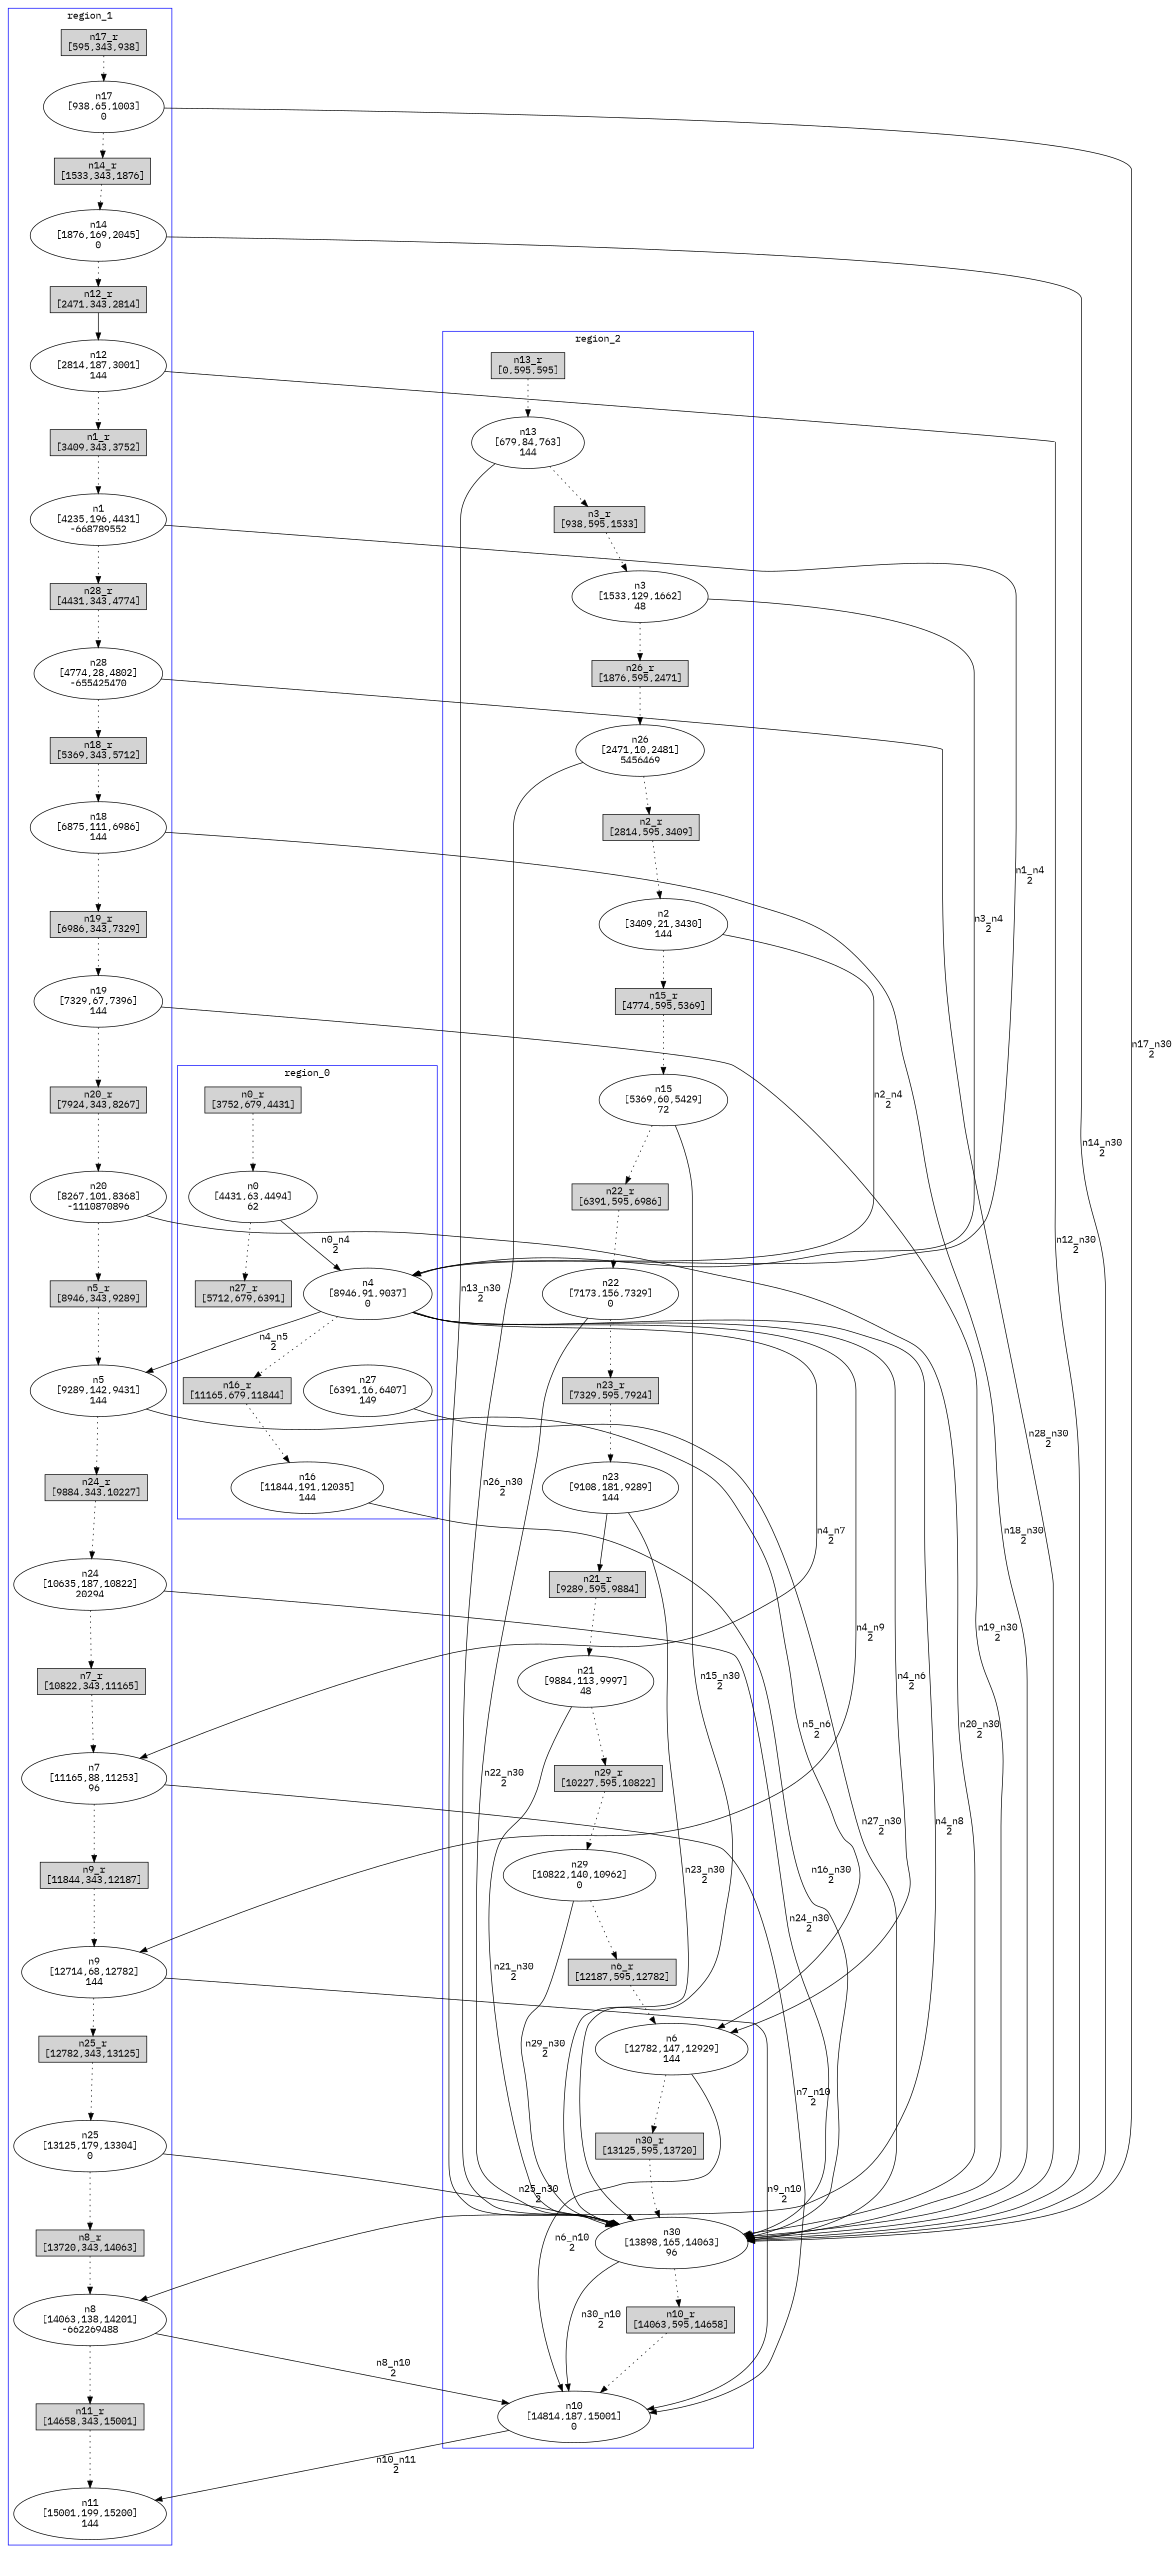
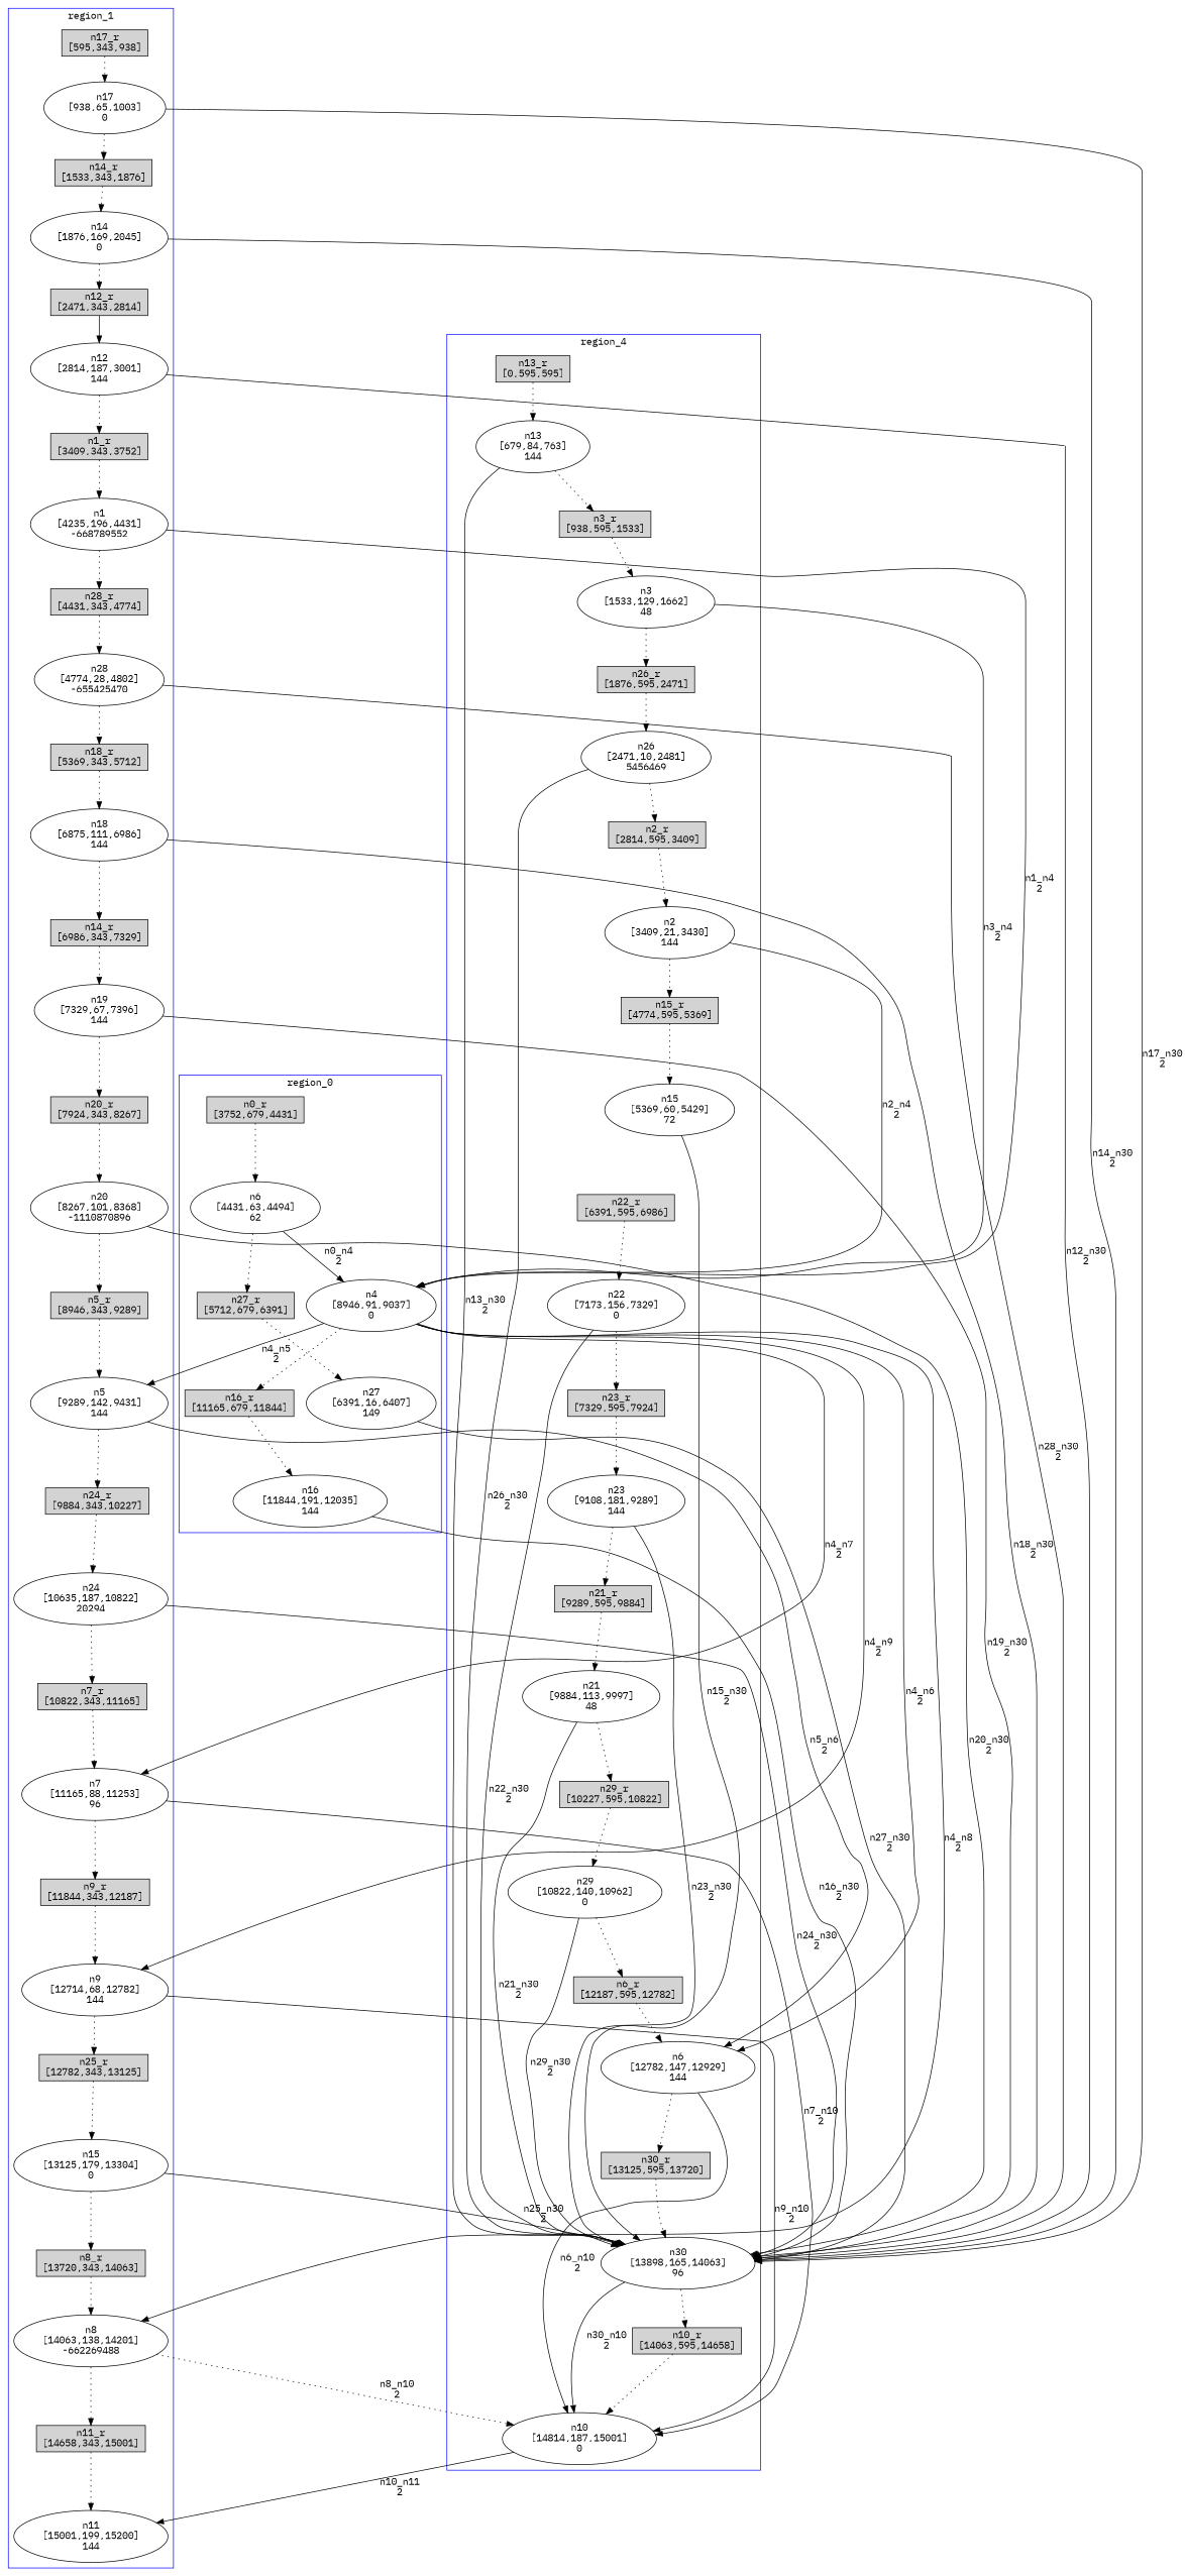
  digraph {
    fontname="IBM Plex Mono"
    node [fontname="IBM Plex Mono"]
    edge [fontname="IBM Plex Mono" style=dotted]
    n1 [label="n0_r\n[3752,679,4431]" shape=box style=filled]
-   n2 [label="n0\n[4431,63,4494]\n62"]
+   n2 [label="n6\n[4431,63,4494]\n62"]
    n3 [label="n27_r\n[5712,679,6391]" shape=box style=filled]
    n4 [label="n27\n[6391,16,6407]\n149"]
    n5 [label="n4\n[8946,91,9037]\n0"]
    n6 [label="n16_r\n[11165,679,11844]" shape=box style=filled]
    n7 [label="n16\n[11844,191,12035]\n144"]
    n8 [label="n17_r\n[595,343,938]" shape=box style=filled]
    n9 [label="n17\n[938,65,1003]\n0"]
    n10 [label="n14_r\n[1533,343,1876]" shape=box style=filled]
    n11 [label="n14\n[1876,169,2045]\n0"]
    n12 [label="n12_r\n[2471,343,2814]" shape=box style=filled]
    n13 [label="n12\n[2814,187,3001]\n144"]
    n14 [label="n1_r\n[3409,343,3752]" shape=box style=filled]
    n15 [label="n1\n[4235,196,4431]\n-668789552"]
    n16 [label="n28_r\n[4431,343,4774]" shape=box style=filled]
    n17 [label="n28\n[4774,28,4802]\n-655425470"]
    n18 [label="n18_r\n[5369,343,5712]" shape=box style=filled]
    n19 [label="n18\n[6875,111,6986]\n144"]
-   n20 [label="n19_r\n[6986,343,7329]" shape=box style=filled]
+   n20 [label="n14_r\n[6986,343,7329]" shape=box style=filled]
    n21 [label="n19\n[7329,67,7396]\n144"]
    n22 [label="n20_r\n[7924,343,8267]" shape=box style=filled]
    n23 [label="n20\n[8267,101,8368]\n-1110870896"]
    n24 [label="n5_r\n[8946,343,9289]" shape=box style=filled]
    n25 [label="n5\n[9289,142,9431]\n144"]
    n26 [label="n24_r\n[9884,343,10227]" shape=box style=filled]
    n27 [label="n24\n[10635,187,10822]\n20294"]
    n28 [label="n7_r\n[10822,343,11165]" shape=box style=filled]
    n29 [label="n7\n[11165,88,11253]\n96"]
    n30 [label="n9_r\n[11844,343,12187]" shape=box style=filled]
    n31 [label="n9\n[12714,68,12782]\n144"]
    n32 [label="n25_r\n[12782,343,13125]" shape=box style=filled]
-   n33 [label="n25\n[13125,179,13304]\n0"]
+   n33 [label="n15\n[13125,179,13304]\n0"]
    n34 [label="n8_r\n[13720,343,14063]" shape=box style=filled]
    n35 [label="n8\n[14063,138,14201]\n-662269488"]
    n36 [label="n11_r\n[14658,343,15001]" shape=box style=filled]
    n37 [label="n11\n[15001,199,15200]\n144"]
    n38 [label="n13_r\n[0,595,595]" shape=box style=filled]
    n39 [label="n13\n[679,84,763]\n144"]
    n40 [label="n3_r\n[938,595,1533]" shape=box style=filled]
    n41 [label="n3\n[1533,129,1662]\n48"]
    n42 [label="n26_r\n[1876,595,2471]" shape=box style=filled]
    n43 [label="n26\n[2471,10,2481]\n5456469"]
    n44 [label="n2_r\n[2814,595,3409]" shape=box style=filled]
    n45 [label="n2\n[3409,21,3430]\n144"]
    n46 [label="n15_r\n[4774,595,5369]" shape=box style=filled]
    n47 [label="n15\n[5369,60,5429]\n72"]
    n48 [label="n22_r\n[6391,595,6986]" shape=box style=filled]
    n49 [label="n22\n[7173,156,7329]\n0"]
    n50 [label="n23_r\n[7329,595,7924]" shape=box style=filled]
    n51 [label="n23\n[9108,181,9289]\n144"]
    n52 [label="n21_r\n[9289,595,9884]" shape=box style=filled]
    n53 [label="n21\n[9884,113,9997]\n48"]
    n54 [label="n29_r\n[10227,595,10822]" shape=box style=filled]
    n55 [label="n29\n[10822,140,10962]\n0"]
    n56 [label="n6_r\n[12187,595,12782]" shape=box style=filled]
    n57 [label="n6\n[12782,147,12929]\n144"]
    n58 [label="n30_r\n[13125,595,13720]" shape=box style=filled]
    n59 [label="n30\n[13898,165,14063]\n96"]
    n60 [label="n10_r\n[14063,595,14658]" shape=box style=filled]
    n61 [label="n10\n[14814,187,15001]\n0"]
    subgraph cluster_1 {
      color=blue
      label=region_0
      stytle=filled
      n1
      n2
      n3
      n4
      n5
      n6
      n7
    }
    subgraph cluster_2 {
      color=blue
      label=region_1
      stytle=filled
      n8
      n9
      n10
      n11
      n12
      n13
      n14
      n15
      n16
      n17
      n18
      n19
      n20
      n21
      n22
      n23
      n24
      n25
      n26
      n27
      n28
      n29
      n30
      n31
      n32
      n33
      n34
      n35
      n36
      n37
    }
    subgraph cluster_3 {
      color=blue
-     label=region_2
+     label=region_4
      stytle=filled
      n38
      n39
      n40
      n41
      n42
      n43
      n44
      n45
      n46
      n47
      n48
      n49
      n50
      n51
      n52
      n53
      n54
      n55
      n56
      n57
      n58
      n59
      n60
      n61
    }
    n1 -> n2
    n2 -> n3
    n2 -> n5 [label="n0_n4\n2" style=""]
+   n3 -> n4
    n4 -> n59 [label="n27_n30\n2" style=""]
    n5 -> n6
    n5 -> n25 [label="n4_n5\n2" style=""]
    n5 -> n29 [label="n4_n7\n2" style=""]
    n5 -> n31 [label="n4_n9\n2" style=""]
    n5 -> n35 [label="n4_n8\n2" style=""]
    n5 -> n57 [label="n4_n6\n2" style=""]
    n6 -> n7
    n7 -> n59 [label="n16_n30\n2" style=""]
    n8 -> n9
    n9 -> n10
    n9 -> n59 [label="n17_n30\n2" style=""]
    n10 -> n11
    n11 -> n12
    n11 -> n59 [label="n14_n30\n2" style=""]
    n12 -> n13 [style=solid]
    n13 -> n14
    n13 -> n59 [label="n12_n30\n2" style=""]
    n14 -> n15
    n15 -> n5 [label="n1_n4\n2" style=""]
    n15 -> n16
    n16 -> n17
    n17 -> n18
    n17 -> n59 [label="n28_n30\n2" style=""]
    n18 -> n19
    n19 -> n20
    n19 -> n59 [label="n18_n30\n2" style=""]
    n20 -> n21
    n21 -> n22
    n21 -> n59 [label="n19_n30\n2" style=""]
    n22 -> n23
    n23 -> n24
    n23 -> n59 [label="n20_n30\n2" style=""]
    n24 -> n25
    n25 -> n26
    n25 -> n57 [label="n5_n6\n2" style=""]
    n26 -> n27
    n27 -> n28
    n27 -> n59 [label="n24_n30\n2" style=""]
    n28 -> n29
    n29 -> n30
    n29 -> n61 [label="n7_n10\n2" style=""]
    n30 -> n31
    n31 -> n32
    n31 -> n61 [label="n9_n10\n2" style=""]
    n32 -> n33
    n33 -> n34
    n33 -> n59 [label="n25_n30\n2" style=""]
    n34 -> n35
    n35 -> n36
-   n35 -> n61 [label="n8_n10\n2" style=""]
+   n35 -> n61 [label="n8_n10\n2"]
    n36 -> n37
    n38 -> n39
    n39 -> n40
    n39 -> n59 [label="n13_n30\n2" style=""]
    n40 -> n41
    n41 -> n5 [label="n3_n4\n2" style=""]
    n41 -> n42
    n42 -> n43
    n43 -> n44
    n43 -> n59 [label="n26_n30\n2" style=""]
    n44 -> n45
    n45 -> n5 [label="n2_n4\n2" style=""]
    n45 -> n46
    n46 -> n47
-   n47 -> n48
    n47 -> n59 [label="n15_n30\n2" style=""]
    n48 -> n49
    n49 -> n50
    n49 -> n59 [label="n22_n30\n2" style=""]
    n50 -> n51
-   n51 -> n52 [style=solid]
+   n51 -> n52
    n51 -> n59 [label="n23_n30\n2" style=""]
    n52 -> n53
    n53 -> n54
    n53 -> n59 [label="n21_n30\n2" style=""]
    n54 -> n55
    n55 -> n56
    n55 -> n59 [label="n29_n30\n2" style=""]
    n56 -> n57
    n57 -> n58
    n57 -> n61 [label="n6_n10\n2" style=""]
    n58 -> n59
    n59 -> n60
    n59 -> n61 [label="n30_n10\n2" style=""]
    n60 -> n61
    n61 -> n37 [label="n10_n11\n2" style=""]
  }
